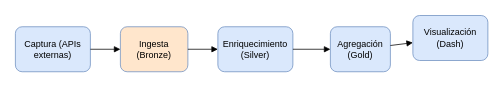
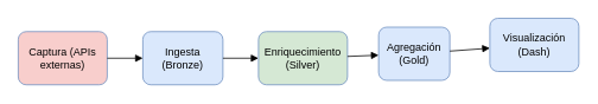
  <mxCell id="0" />
  <mxCell id="1" parent="0" />
- <mxCell id="2" value="Captura (APIs externas)" style="rounded=1;whiteSpace=wrap;html=1;fillColor=#dae8fc;strokeColor=#6c8ebf;" parent="1" vertex="1"><mxGeometry x="20" y="35" width="100" height="60" as="geometry" /></mxCell>
- <mxCell id="3" value="Ingesta (Bronze)" style="rounded=1;whiteSpace=wrap;html=1;fillColor=#ffe6cc;strokeColor=#6c8ebf;" parent="1" vertex="1"><mxGeometry x="160" y="35" width="90" height="60" as="geometry" /></mxCell>
- <mxCell id="4" value="Enriquecimiento (Silver)" style="rounded=1;whiteSpace=wrap;html=1;fillColor=#dae8fc;strokeColor=#6c8ebf;" parent="1" vertex="1"><mxGeometry x="290" y="35" width="100" height="60" as="geometry" /></mxCell>
- <mxCell id="5" value="Agregación (Gold)" style="rounded=1;whiteSpace=wrap;html=1;fillColor=#dae8fc;strokeColor=#6c8ebf;" parent="1" vertex="1"><mxGeometry x="440" y="35" width="80" height="60" as="geometry" /></mxCell>
+ <mxCell id="2" value="Captura (APIs externas)" style="rounded=1;whiteSpace=wrap;html=1;fillColor=#f8cecc;strokeColor=#6c8ebf;" parent="1" vertex="1"><mxGeometry x="20" y="35" width="100" height="60" as="geometry" /></mxCell>
+ <mxCell id="3" value="Ingesta (Bronze)" style="rounded=1;whiteSpace=wrap;html=1;fillColor=#dae8fc;strokeColor=#6c8ebf;" parent="1" vertex="1"><mxGeometry x="160" y="35" width="90" height="60" as="geometry" /></mxCell>
+ <mxCell id="4" value="Enriquecimiento (Silver)" style="rounded=1;whiteSpace=wrap;html=1;fillColor=#d5e8d4;strokeColor=#6c8ebf;" parent="1" vertex="1"><mxGeometry x="290" y="35" width="100" height="60" as="geometry" /></mxCell>
+ <mxCell id="5" value="Agregación (Gold)" style="rounded=1;whiteSpace=wrap;html=1;fillColor=#dae8fc;strokeColor=#6c8ebf;" parent="1" vertex="1"><mxGeometry x="425" y="30" width="80" height="60" as="geometry" /></mxCell>
  <mxCell id="6" value="Visualización (Dash)" style="rounded=1;whiteSpace=wrap;html=1;fillColor=#dae8fc;strokeColor=#6c8ebf;" parent="1" vertex="1"><mxGeometry x="550" y="20" width="100" height="60" as="geometry" /></mxCell>
  <mxCell id="7" style="endArrow=block;html=1;strokeColor=#000000;" parent="1" source="2" target="3" edge="1"><mxGeometry relative="1" as="geometry" /></mxCell>
  <mxCell id="8" style="endArrow=block;html=1;strokeColor=#000000;" parent="1" source="3" target="4" edge="1"><mxGeometry relative="1" as="geometry" /></mxCell>
  <mxCell id="9" style="endArrow=block;html=1;strokeColor=#000000;" parent="1" source="4" target="5" edge="1"><mxGeometry relative="1" as="geometry" /></mxCell>
  <mxCell id="10" style="endArrow=block;html=1;strokeColor=#000000;" parent="1" source="5" target="6" edge="1"><mxGeometry relative="1" as="geometry" /></mxCell>
